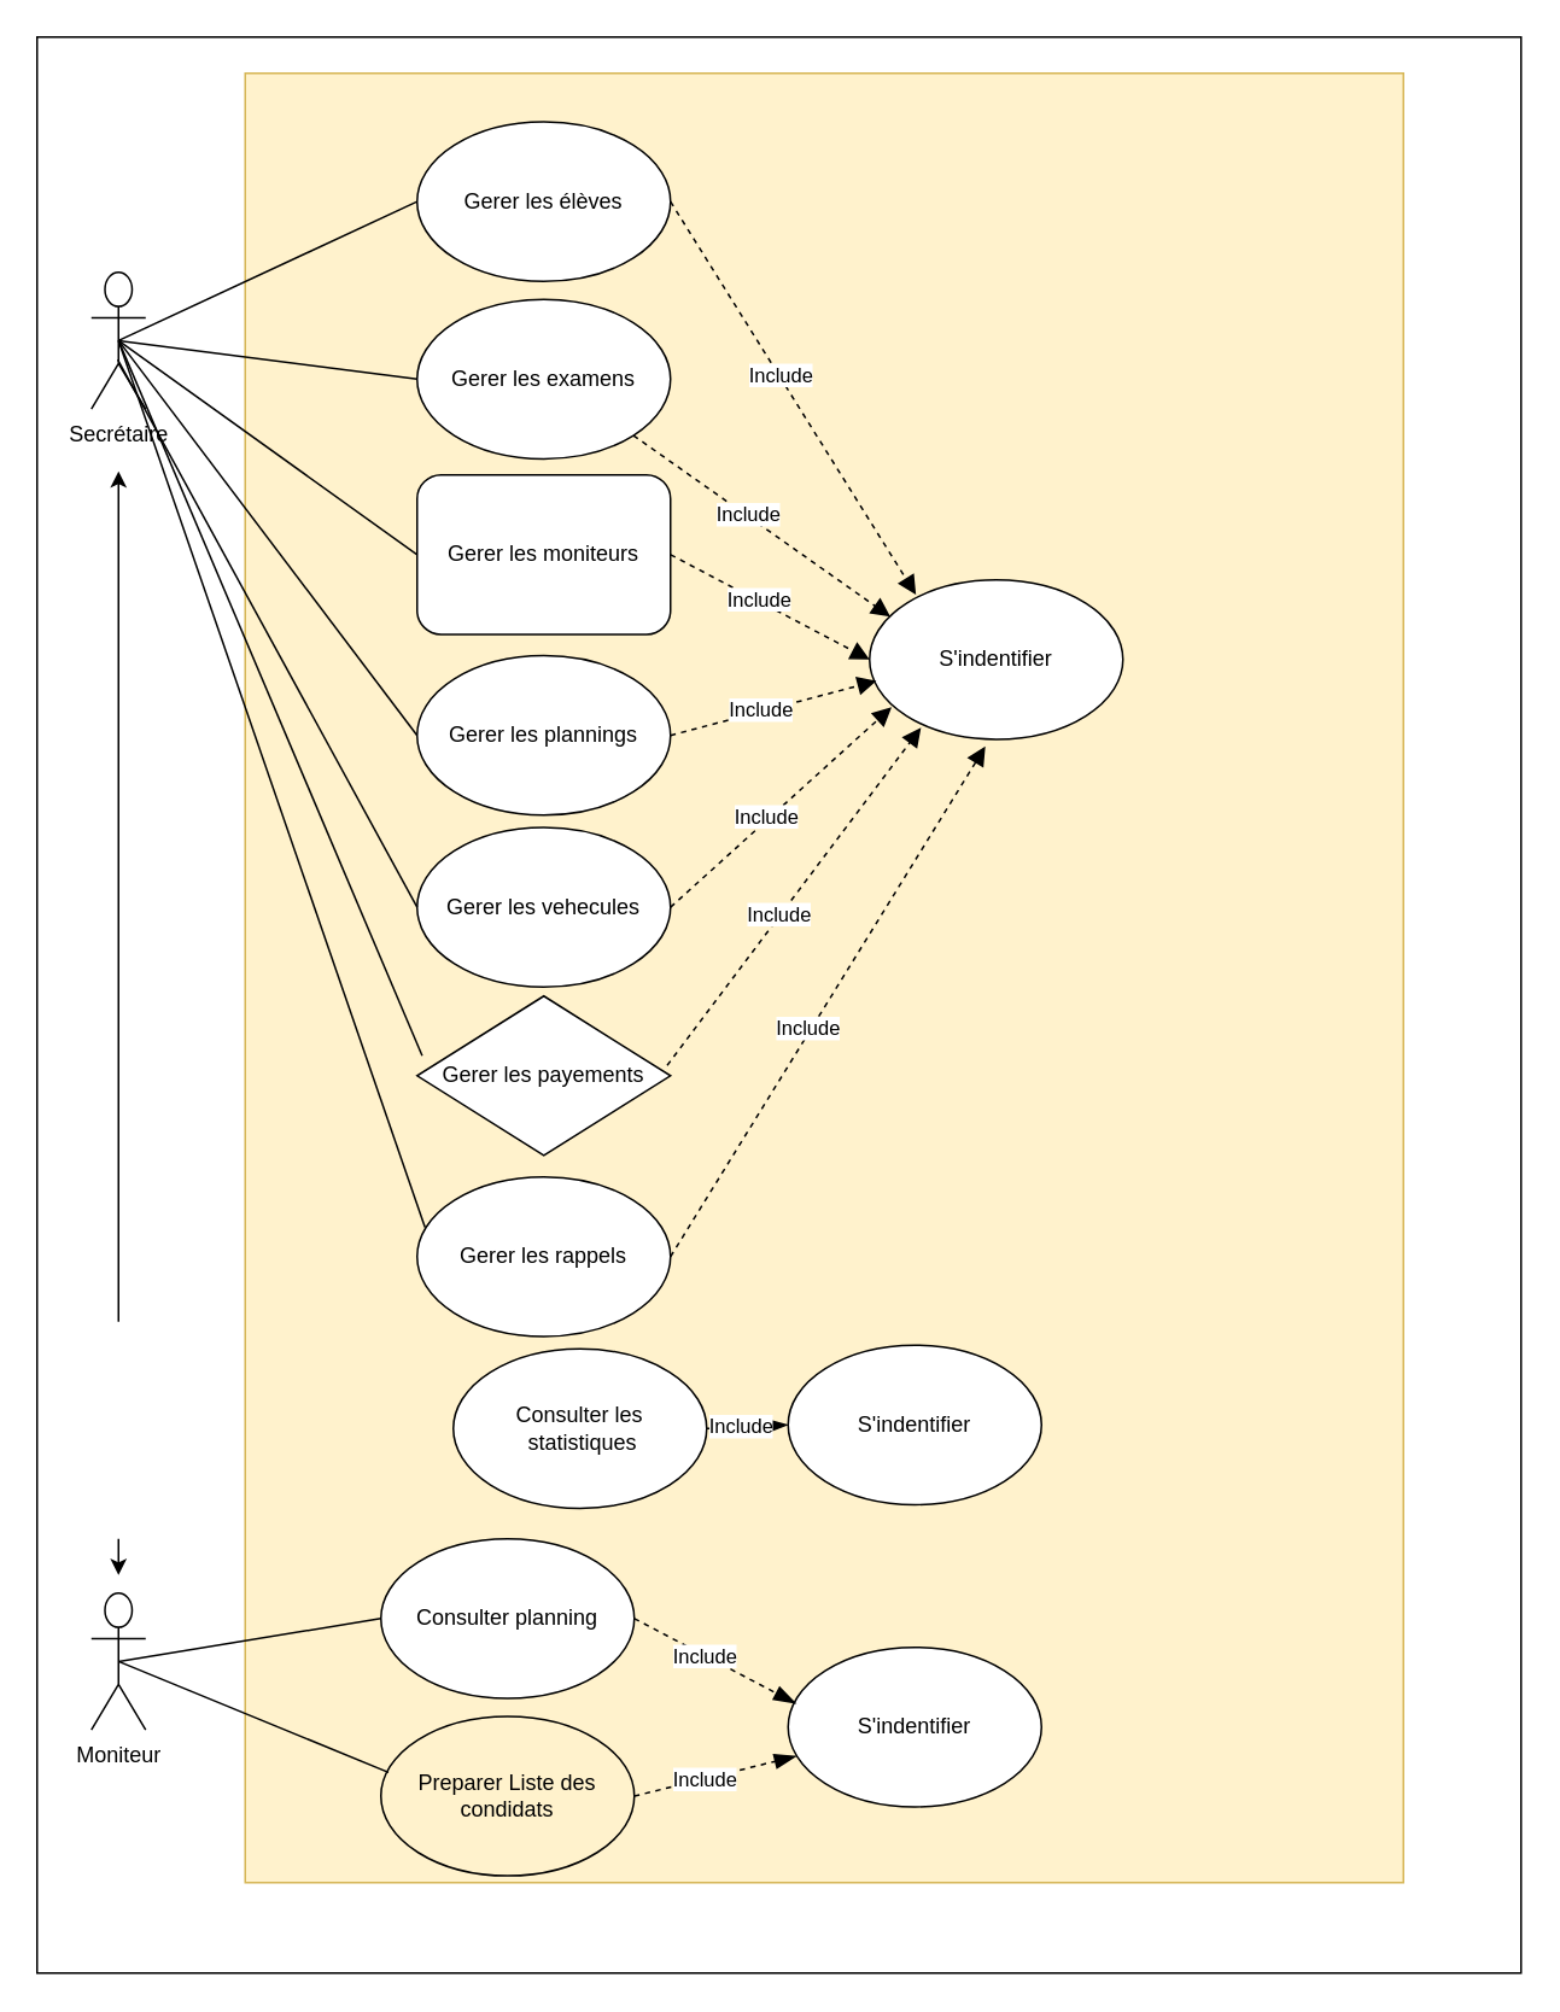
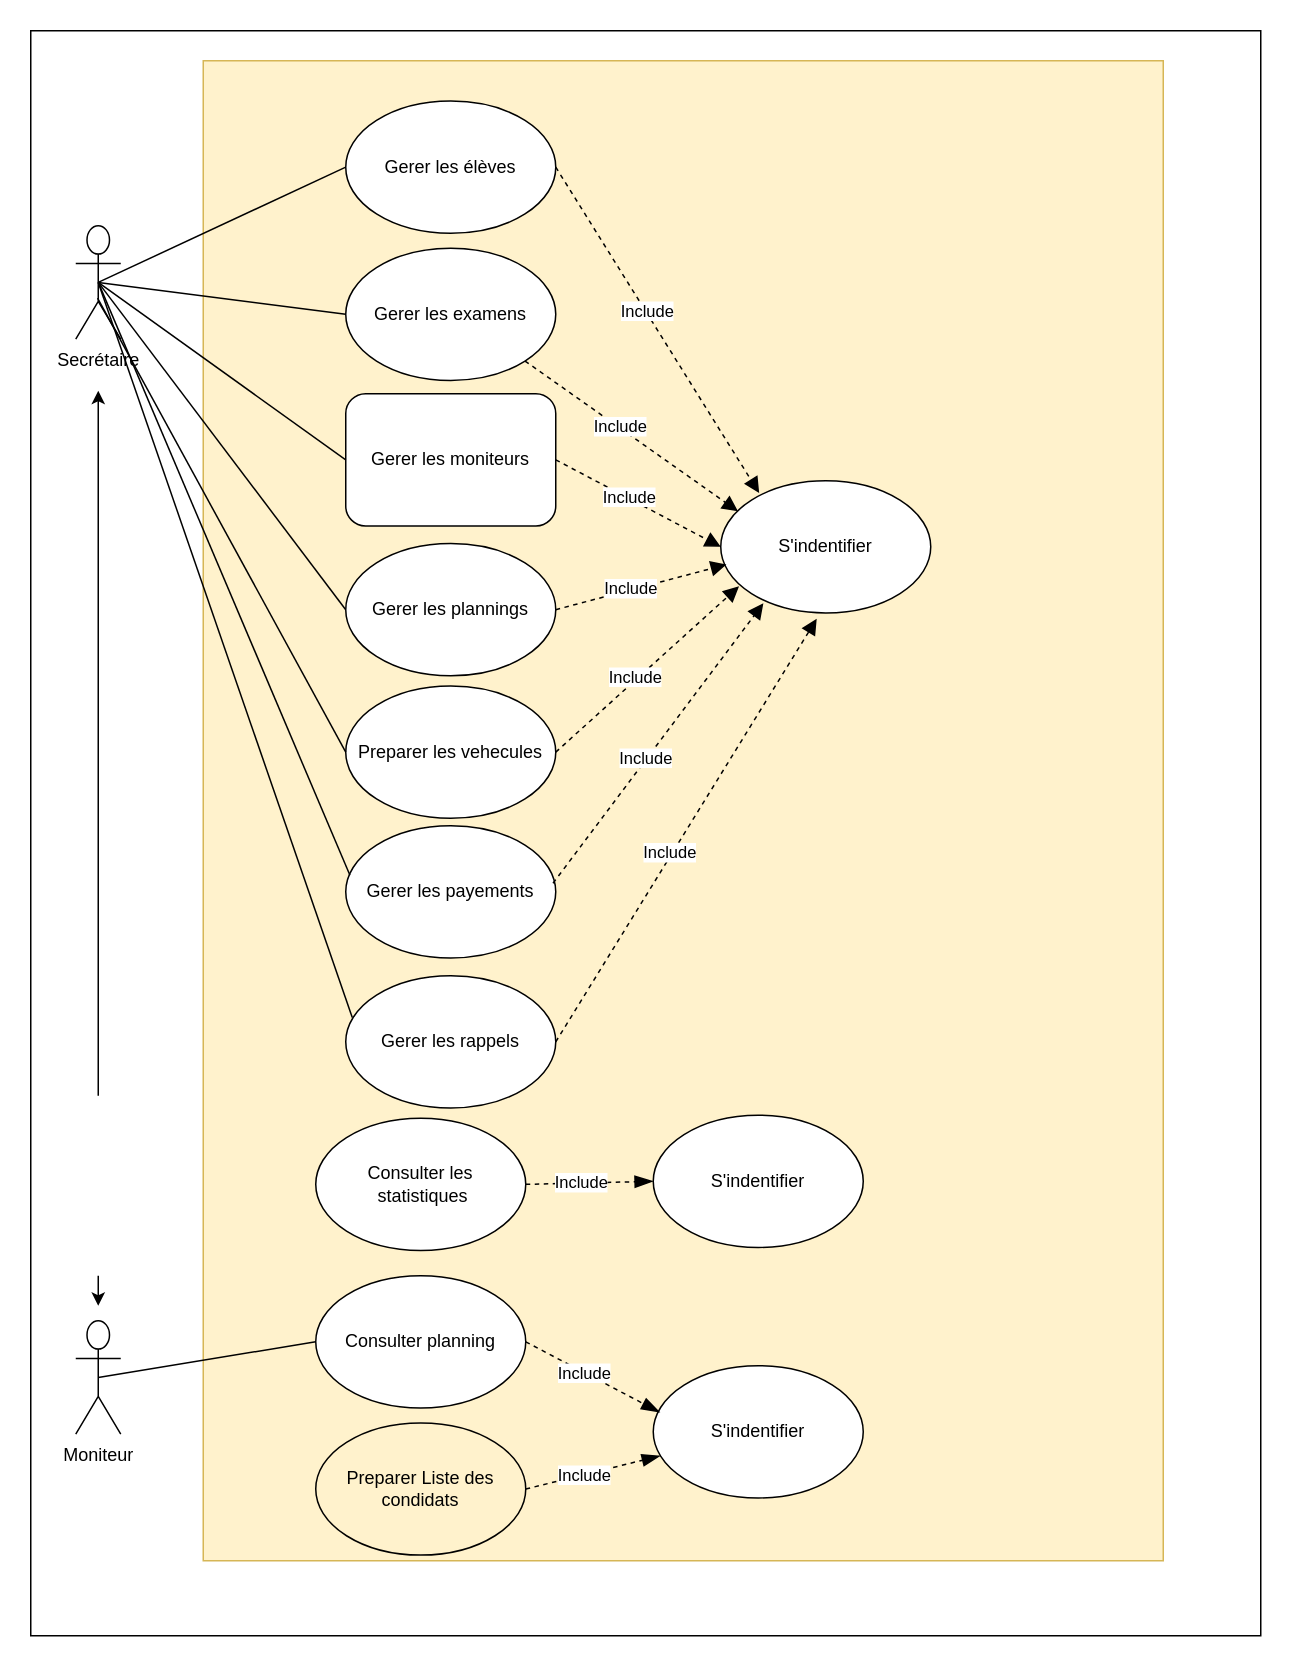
  <mxCell id="0" />
  <mxCell id="1" parent="0" />
  <mxCell id="2" value="" style="group" parent="1" vertex="1" connectable="0"><mxGeometry x="20" y="20" width="820" height="1070" as="geometry" /></mxCell>
  <mxCell id="3" value="" style="rounded=0;whiteSpace=wrap;html=1;textDirection=rtl;" parent="2" vertex="1"><mxGeometry width="820" height="1070" as="geometry" /></mxCell>
  <mxCell id="4" value="" style="rounded=0;whiteSpace=wrap;html=1;fillColor=#fff2cc;strokeColor=#d6b656;" parent="2" vertex="1"><mxGeometry x="115" y="20.0" width="640" height="1000" as="geometry" /></mxCell>
  <mxCell id="5" value="Secrétaire" style="shape=umlActor;verticalLabelPosition=bottom;verticalAlign=top;html=1;" parent="2" vertex="1"><mxGeometry x="30" y="129.998" width="30" height="75.529" as="geometry" /></mxCell>
  <mxCell id="6" value="Moniteur" style="shape=umlActor;verticalLabelPosition=bottom;verticalAlign=top;html=1;" parent="2" vertex="1"><mxGeometry x="30" y="860" width="30" height="75.53" as="geometry" /></mxCell>
  <mxCell id="7" value="Consulter planning" style="ellipse;whiteSpace=wrap;html=1;" parent="2" vertex="1"><mxGeometry x="190" y="829.996" width="140" height="88.118" as="geometry" /></mxCell>
  <mxCell id="8" value="" style="endArrow=none;html=1;entryX=0;entryY=0.5;entryDx=0;entryDy=0;exitX=0.5;exitY=0.5;exitDx=0;exitDy=0;exitPerimeter=0;" parent="2" source="6" target="7" edge="1"><mxGeometry width="50" height="50" relative="1" as="geometry"><mxPoint x="60" y="840" as="sourcePoint" /><mxPoint x="340" y="377.647" as="targetPoint" /></mxGeometry></mxCell>
  <mxCell id="9" value="S'indentifier" style="ellipse;whiteSpace=wrap;html=1;" parent="2" vertex="1"><mxGeometry x="415" y="890.001" width="140" height="88.118" as="geometry" /></mxCell>
  <mxCell id="10" value="Preparer Liste des condidats" style="ellipse;whiteSpace=wrap;html=1;fillColor=#fff2cc;" parent="2" vertex="1"><mxGeometry x="190" y="928.121" width="140" height="88.118" as="geometry" /></mxCell>
- <mxCell id="11" value="" style="endArrow=none;html=1;entryX=0.03;entryY=0.351;entryDx=0;entryDy=0;entryPerimeter=0;exitX=0.5;exitY=0.5;exitDx=0;exitDy=0;exitPerimeter=0;" parent="2" source="6" target="10" edge="1"><mxGeometry width="50" height="50" relative="1" as="geometry"><mxPoint x="60" y="840" as="sourcePoint" /><mxPoint x="360" y="516.118" as="targetPoint" /></mxGeometry></mxCell>
  <mxCell id="12" value="Include" style="endArrow=blockThin;endSize=10;endFill=1;html=1;exitX=1;exitY=0.5;exitDx=0;exitDy=0;dashed=1;" parent="2" source="10" target="9" edge="1"><mxGeometry x="-0.125" width="160" relative="1" as="geometry"><mxPoint x="280" y="679.765" as="sourcePoint" /><mxPoint x="440" y="679.765" as="targetPoint" /><mxPoint as="offset" /></mxGeometry></mxCell>
  <mxCell id="13" value="Include" style="endArrow=blockThin;endSize=10;endFill=1;html=1;exitX=1;exitY=0.5;exitDx=0;exitDy=0;entryX=0.031;entryY=0.352;entryDx=0;entryDy=0;dashed=1;entryPerimeter=0;" parent="2" source="7" target="9" edge="1"><mxGeometry x="-0.137" width="160" relative="1" as="geometry"><mxPoint x="379.997" y="553.881" as="sourcePoint" /><mxPoint x="453" y="638.224" as="targetPoint" /><mxPoint as="offset" /></mxGeometry></mxCell>
  <mxCell id="14" value="Gerer les élèves" style="ellipse;whiteSpace=wrap;html=1;" parent="2" vertex="1"><mxGeometry x="210" y="46.881" width="140" height="88.118" as="geometry" /></mxCell>
  <mxCell id="15" value="Gerer les moniteurs" style="whiteSpace=wrap;html=1;rounded=1;" parent="2" vertex="1"><mxGeometry x="210" y="242.004" width="140" height="88.118" as="geometry" /></mxCell>
- <mxCell id="16" value="Gerer les vehecules" style="ellipse;whiteSpace=wrap;html=1;" parent="2" vertex="1"><mxGeometry x="210" y="436.882" width="140" height="88.118" as="geometry" /></mxCell>
+ <mxCell id="16" value="Preparer les vehecules" style="ellipse;whiteSpace=wrap;html=1;" parent="2" vertex="1"><mxGeometry x="210" y="436.882" width="140" height="88.118" as="geometry" /></mxCell>
  <mxCell id="17" value="Gerer les examens" style="ellipse;whiteSpace=wrap;html=1;" parent="2" vertex="1"><mxGeometry x="210" y="144.998" width="140" height="88.118" as="geometry" /></mxCell>
  <mxCell id="18" value="" style="endArrow=none;html=1;strokeColor=#000000;endSize=8;entryX=0;entryY=0.5;entryDx=0;entryDy=0;exitX=0.5;exitY=0.5;exitDx=0;exitDy=0;exitPerimeter=0;" parent="2" source="5" target="14" edge="1"><mxGeometry width="50" height="50" relative="1" as="geometry"><mxPoint x="70" y="276.941" as="sourcePoint" /><mxPoint x="180" y="289.529" as="targetPoint" /></mxGeometry></mxCell>
  <mxCell id="19" value="" style="endArrow=none;html=1;strokeColor=#000000;endSize=8;entryX=0;entryY=0.5;entryDx=0;entryDy=0;exitX=0.5;exitY=0.5;exitDx=0;exitDy=0;exitPerimeter=0;" parent="2" source="5" target="15" edge="1"><mxGeometry width="50" height="50" relative="1" as="geometry"><mxPoint x="70" y="276.941" as="sourcePoint" /><mxPoint x="180" y="264.353" as="targetPoint" /></mxGeometry></mxCell>
  <mxCell id="20" value="" style="endArrow=none;html=1;strokeColor=#000000;endSize=8;entryX=0;entryY=0.5;entryDx=0;entryDy=0;entryPerimeter=0;exitX=0.485;exitY=0.638;exitDx=0;exitDy=0;exitPerimeter=0;" parent="2" source="5" target="16" edge="1"><mxGeometry width="50" height="50" relative="1" as="geometry"><mxPoint x="70" y="276.941" as="sourcePoint" /><mxPoint x="220.0" y="321" as="targetPoint" /></mxGeometry></mxCell>
  <mxCell id="21" value="" style="endArrow=none;html=1;strokeColor=#000000;endSize=8;entryX=0;entryY=0.5;entryDx=0;entryDy=0;exitX=0.5;exitY=0.5;exitDx=0;exitDy=0;exitPerimeter=0;" parent="2" source="5" target="28" edge="1"><mxGeometry width="50" height="50" relative="1" as="geometry"><mxPoint x="70" y="276.941" as="sourcePoint" /><mxPoint x="237.62" y="446.882" as="targetPoint" /></mxGeometry></mxCell>
  <mxCell id="22" value="" style="endArrow=none;html=1;strokeColor=#000000;endSize=8;entryX=0;entryY=0.5;entryDx=0;entryDy=0;exitX=0.5;exitY=0.5;exitDx=0;exitDy=0;exitPerimeter=0;" parent="2" source="5" target="17" edge="1"><mxGeometry width="50" height="50" relative="1" as="geometry"><mxPoint x="70" y="276.941" as="sourcePoint" /><mxPoint x="401.68" y="385.364" as="targetPoint" /></mxGeometry></mxCell>
  <mxCell id="23" value="S'indentifier" style="ellipse;whiteSpace=wrap;html=1;" parent="2" vertex="1"><mxGeometry x="460" y="299.996" width="140" height="88.118" as="geometry" /></mxCell>
  <mxCell id="24" value="Include" style="endArrow=block;endSize=8;endFill=1;html=1;exitX=1;exitY=1;exitDx=0;exitDy=0;dashed=1;entryX=0.082;entryY=0.231;entryDx=0;entryDy=0;entryPerimeter=0;" parent="2" source="17" target="23" edge="1"><mxGeometry x="-0.111" y="1" width="160" relative="1" as="geometry"><mxPoint x="520" y="314.706" as="sourcePoint" /><mxPoint x="563" y="417.929" as="targetPoint" /><mxPoint as="offset" /></mxGeometry></mxCell>
  <mxCell id="25" value="Include" style="endArrow=block;endSize=8;endFill=1;html=1;exitX=1;exitY=0.5;exitDx=0;exitDy=0;entryX=0;entryY=0.5;entryDx=0;entryDy=0;dashed=1;" parent="2" source="15" target="23" edge="1"><mxGeometry x="-0.111" y="1" width="160" relative="1" as="geometry"><mxPoint x="524.531" y="368.904" as="sourcePoint" /><mxPoint x="580" y="339.882" as="targetPoint" /><mxPoint as="offset" /></mxGeometry></mxCell>
  <mxCell id="26" value="Include" style="endArrow=block;endSize=8;endFill=1;html=1;exitX=1;exitY=0.5;exitDx=0;exitDy=0;entryX=0.183;entryY=0.093;entryDx=0;entryDy=0;dashed=1;entryPerimeter=0;" parent="2" source="14" target="23" edge="1"><mxGeometry x="-0.111" y="1" width="160" relative="1" as="geometry"><mxPoint x="400" y="321" as="sourcePoint" /><mxPoint x="570" y="321" as="targetPoint" /><mxPoint as="offset" /></mxGeometry></mxCell>
  <mxCell id="27" value="Include" style="endArrow=block;endSize=8;endFill=1;html=1;exitX=1;exitY=0.5;exitDx=0;exitDy=0;entryX=0.087;entryY=0.799;entryDx=0;entryDy=0;dashed=1;entryPerimeter=0;" parent="2" source="16" target="23" edge="1"><mxGeometry x="-0.111" y="1" width="160" relative="1" as="geometry"><mxPoint x="340" y="195.118" as="sourcePoint" /><mxPoint x="640" y="276.941" as="targetPoint" /><mxPoint as="offset" /></mxGeometry></mxCell>
  <mxCell id="28" value="Gerer les plannings" style="ellipse;whiteSpace=wrap;html=1;" parent="2" vertex="1"><mxGeometry x="210" y="341.888" width="140" height="88.118" as="geometry" /></mxCell>
  <mxCell id="29" value="Include" style="endArrow=block;endSize=8;endFill=1;html=1;exitX=1;exitY=0.5;exitDx=0;exitDy=0;dashed=1;entryX=0.027;entryY=0.634;entryDx=0;entryDy=0;entryPerimeter=0;" parent="2" source="28" target="23" edge="1"><mxGeometry x="-0.111" y="1" width="160" relative="1" as="geometry"><mxPoint x="380" y="396.529" as="sourcePoint" /><mxPoint x="530" y="380" as="targetPoint" /><mxPoint as="offset" /></mxGeometry></mxCell>
- <mxCell id="30" value="Gerer les payements" style="rhombus;whiteSpace=wrap;html=1;" parent="2" vertex="1"><mxGeometry x="210" y="530.002" width="140" height="88.118" as="geometry" /></mxCell>
+ <mxCell id="30" value="Gerer les payements" style="ellipse;whiteSpace=wrap;html=1;" parent="2" vertex="1"><mxGeometry x="210" y="530.002" width="140" height="88.118" as="geometry" /></mxCell>
  <mxCell id="31" value="" style="endArrow=none;html=1;strokeColor=#000000;endSize=8;entryX=0.02;entryY=0.375;entryDx=0;entryDy=0;entryPerimeter=0;exitX=0.5;exitY=0.5;exitDx=0;exitDy=0;exitPerimeter=0;" parent="2" source="5" target="30" edge="1"><mxGeometry width="50" height="50" relative="1" as="geometry"><mxPoint x="70" y="280" as="sourcePoint" /><mxPoint x="227.62" y="578.51" as="targetPoint" /></mxGeometry></mxCell>
  <mxCell id="32" value="Include" style="endArrow=block;endSize=8;endFill=1;html=1;exitX=0.987;exitY=0.435;exitDx=0;exitDy=0;entryX=0.203;entryY=0.927;entryDx=0;entryDy=0;dashed=1;entryPerimeter=0;exitPerimeter=0;" parent="2" source="30" target="23" edge="1"><mxGeometry x="-0.111" y="1" width="160" relative="1" as="geometry"><mxPoint x="370.0" y="584.061" as="sourcePoint" /><mxPoint x="559.96" y="420.004" as="targetPoint" /><mxPoint as="offset" /></mxGeometry></mxCell>
  <mxCell id="33" value="" style="edgeStyle=none;html=1;" parent="2" edge="1"><mxGeometry relative="1" as="geometry"><mxPoint x="45" y="830" as="sourcePoint" /><mxPoint x="45" y="850" as="targetPoint" /></mxGeometry></mxCell>
- <mxCell id="34" value="Consulter les&lt;br&gt;&amp;nbsp;statistiques" style="ellipse;whiteSpace=wrap;html=1;" parent="2" vertex="1"><mxGeometry x="230" y="725.002" width="140" height="88.118" as="geometry" /></mxCell>
+ <mxCell id="34" value="Consulter les&lt;br&gt;&amp;nbsp;statistiques" style="ellipse;whiteSpace=wrap;html=1;" parent="2" vertex="1"><mxGeometry x="190" y="725.002" width="140" height="88.118" as="geometry" /></mxCell>
  <mxCell id="35" value="S'indentifier" style="ellipse;whiteSpace=wrap;html=1;" parent="2" vertex="1"><mxGeometry x="415" y="723.006" width="140" height="88.118" as="geometry" /></mxCell>
  <mxCell id="36" value="Include" style="endArrow=blockThin;endSize=10;endFill=1;html=1;exitX=1;exitY=0.5;exitDx=0;exitDy=0;entryX=0;entryY=0.5;entryDx=0;entryDy=0;dashed=1;" parent="2" source="34" target="35" edge="1"><mxGeometry x="-0.137" width="160" relative="1" as="geometry"><mxPoint x="350.0" y="818.055" as="sourcePoint" /><mxPoint x="439.34" y="865.018" as="targetPoint" /><mxPoint as="offset" /></mxGeometry></mxCell>
  <mxCell id="37" value="" style="edgeStyle=none;html=1;" parent="2" edge="1"><mxGeometry relative="1" as="geometry"><mxPoint x="45" y="710" as="sourcePoint" /><mxPoint x="45" y="240" as="targetPoint" /></mxGeometry></mxCell>
  <mxCell id="38" value="Gerer les rappels" style="ellipse;whiteSpace=wrap;html=1;" parent="2" vertex="1"><mxGeometry x="210" y="630.002" width="140" height="88.118" as="geometry" /></mxCell>
  <mxCell id="39" value="" style="endArrow=none;html=1;strokeColor=#000000;endSize=8;entryX=0.031;entryY=0.316;entryDx=0;entryDy=0;entryPerimeter=0;exitX=0.5;exitY=0.5;exitDx=0;exitDy=0;exitPerimeter=0;" parent="2" source="5" target="38" edge="1"><mxGeometry width="50" height="50" relative="1" as="geometry"><mxPoint x="60" y="187.763" as="sourcePoint" /><mxPoint x="237.8" y="583.046" as="targetPoint" /></mxGeometry></mxCell>
  <mxCell id="40" value="Include" style="endArrow=block;endSize=8;endFill=1;html=1;exitX=1;exitY=0.5;exitDx=0;exitDy=0;entryX=0.457;entryY=1.045;entryDx=0;entryDy=0;dashed=1;entryPerimeter=0;" parent="2" source="38" target="23" edge="1"><mxGeometry x="-0.111" y="1" width="160" relative="1" as="geometry"><mxPoint x="373.18" y="588.334" as="sourcePoint" /><mxPoint x="513.42" y="401.681" as="targetPoint" /><mxPoint as="offset" /></mxGeometry></mxCell>
